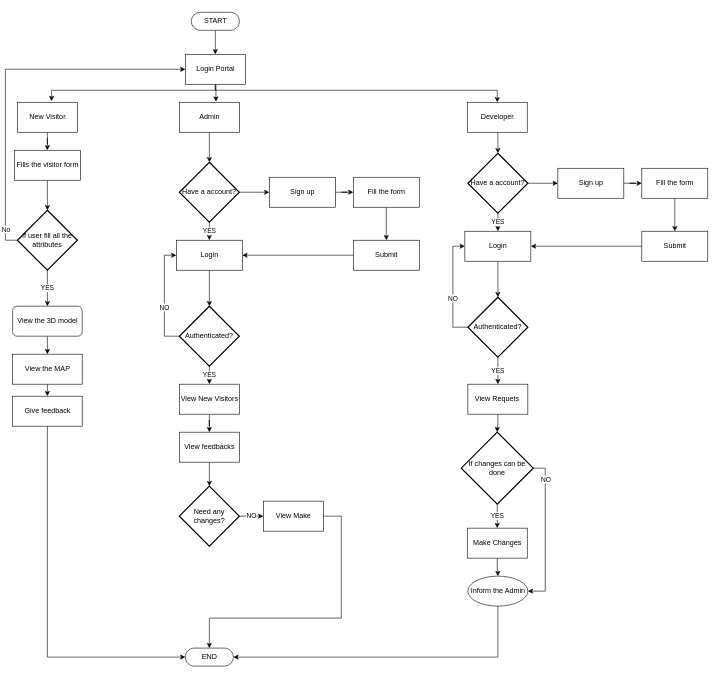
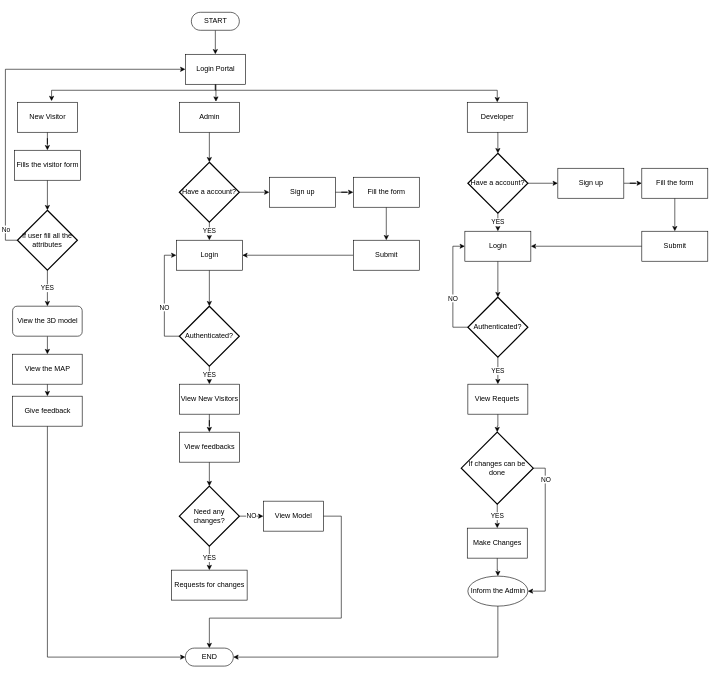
  <mxCell id="0" />
  <mxCell id="1" parent="0" />
  <mxCell id="2" style="edgeStyle=orthogonalEdgeStyle;rounded=0;orthogonalLoop=1;jettySize=auto;html=1;exitX=0.5;exitY=0.5;exitDx=0;exitDy=15;exitPerimeter=0;entryX=0.5;entryY=0;entryDx=0;entryDy=0;" edge="1" parent="1" source="3" target="7"><mxGeometry relative="1" as="geometry" /></mxCell>
  <mxCell id="3" value="START" style="html=1;dashed=0;whitespace=wrap;shape=mxgraph.dfd.start" vertex="1" parent="1"><mxGeometry x="318" y="20" width="80" height="30" as="geometry" /></mxCell>
  <mxCell id="4" style="edgeStyle=orthogonalEdgeStyle;rounded=0;orthogonalLoop=1;jettySize=auto;html=1;exitX=0.5;exitY=1;exitDx=0;exitDy=0;entryX=0.57;entryY=-0.04;entryDx=0;entryDy=0;entryPerimeter=0;" edge="1" parent="1" source="7" target="20"><mxGeometry relative="1" as="geometry"><Array as="points"><mxPoint x="358" y="150" /><mxPoint x="85" y="150" /></Array></mxGeometry></mxCell>
  <mxCell id="5" style="edgeStyle=orthogonalEdgeStyle;rounded=0;orthogonalLoop=1;jettySize=auto;html=1;exitX=0.5;exitY=1;exitDx=0;exitDy=0;entryX=0.61;entryY=-0.02;entryDx=0;entryDy=0;entryPerimeter=0;" edge="1" parent="1" source="7" target="24"><mxGeometry relative="1" as="geometry" /></mxCell>
  <mxCell id="6" style="edgeStyle=orthogonalEdgeStyle;rounded=0;orthogonalLoop=1;jettySize=auto;html=1;exitX=0.5;exitY=1;exitDx=0;exitDy=0;entryX=0.5;entryY=0;entryDx=0;entryDy=0;" edge="1" parent="1" source="7" target="22"><mxGeometry relative="1" as="geometry"><Array as="points"><mxPoint x="358" y="150" /><mxPoint x="828" y="150" /></Array></mxGeometry></mxCell>
  <mxCell id="7" value="Login Portal" style="html=1;dashed=0;whitespace=wrap;" vertex="1" parent="1"><mxGeometry x="308" y="90" width="100" height="50" as="geometry" /></mxCell>
  <mxCell id="8" style="edgeStyle=orthogonalEdgeStyle;rounded=0;orthogonalLoop=1;jettySize=auto;html=1;exitX=0.5;exitY=1;exitDx=0;exitDy=0;entryX=0.5;entryY=0;entryDx=0;entryDy=0;" edge="1" parent="1" source="9" target="11"><mxGeometry relative="1" as="geometry" /></mxCell>
  <mxCell id="9" value="View the 3D model" style="html=1;dashed=0;whitespace=wrap;rounded=1;" vertex="1" parent="1"><mxGeometry x="20" y="510" width="116" height="50" as="geometry" /></mxCell>
  <mxCell id="10" style="edgeStyle=orthogonalEdgeStyle;rounded=0;orthogonalLoop=1;jettySize=auto;html=1;exitX=0.5;exitY=1;exitDx=0;exitDy=0;entryX=0.5;entryY=0;entryDx=0;entryDy=0;" edge="1" parent="1" source="11" target="13"><mxGeometry relative="1" as="geometry" /></mxCell>
  <mxCell id="11" value="View the MAP" style="html=1;dashed=0;whitespace=wrap;" vertex="1" parent="1"><mxGeometry x="20" y="590" width="116" height="50" as="geometry" /></mxCell>
  <mxCell id="12" style="edgeStyle=orthogonalEdgeStyle;rounded=0;orthogonalLoop=1;jettySize=auto;html=1;exitX=0.5;exitY=1;exitDx=0;exitDy=0;" edge="1" parent="1" source="13" target="14"><mxGeometry relative="1" as="geometry"><mxPoint x="78" y="1040" as="targetPoint" /><Array as="points"><mxPoint x="78" y="1095" /></Array></mxGeometry></mxCell>
  <mxCell id="13" value="Give feedback" style="html=1;dashed=0;whitespace=wrap;" vertex="1" parent="1"><mxGeometry x="20" y="660" width="116" height="50" as="geometry" /></mxCell>
  <mxCell id="14" value="END" style="html=1;dashed=0;whitespace=wrap;shape=mxgraph.dfd.start" vertex="1" parent="1"><mxGeometry x="308" y="1080" width="80" height="30" as="geometry" /></mxCell>
  <mxCell id="15" value="YES" style="edgeStyle=orthogonalEdgeStyle;rounded=0;orthogonalLoop=1;jettySize=auto;html=1;exitX=0.5;exitY=1;exitDx=0;exitDy=0;exitPerimeter=0;entryX=0.5;entryY=0;entryDx=0;entryDy=0;" edge="1" parent="1" source="18" target="9"><mxGeometry relative="1" as="geometry" /></mxCell>
  <mxCell id="16" style="edgeStyle=orthogonalEdgeStyle;rounded=0;orthogonalLoop=1;jettySize=auto;html=1;exitX=0;exitY=0.5;exitDx=0;exitDy=0;exitPerimeter=0;entryX=0;entryY=0.5;entryDx=0;entryDy=0;" edge="1" parent="1" source="18" target="7"><mxGeometry relative="1" as="geometry" /></mxCell>
  <mxCell id="17" value="No" style="edgeLabel;html=1;align=center;verticalAlign=middle;resizable=0;points=[];" vertex="1" connectable="0" parent="16"><mxGeometry x="-0.871" relative="1" as="geometry"><mxPoint as="offset" /></mxGeometry></mxCell>
  <mxCell id="18" value="if user fill all the attributes" style="strokeWidth=2;html=1;shape=mxgraph.flowchart.decision;whiteSpace=wrap;" vertex="1" parent="1"><mxGeometry x="28" y="350" width="100" height="100" as="geometry" /></mxCell>
  <mxCell id="19" style="edgeStyle=orthogonalEdgeStyle;rounded=0;orthogonalLoop=1;jettySize=auto;html=1;entryX=0.5;entryY=0;entryDx=0;entryDy=0;" edge="1" parent="1" source="20" target="26"><mxGeometry relative="1" as="geometry" /></mxCell>
  <mxCell id="20" value="New Visitor" style="html=1;dashed=0;whitespace=wrap;" vertex="1" parent="1"><mxGeometry x="28" y="170" width="100" height="50" as="geometry" /></mxCell>
  <mxCell id="21" style="edgeStyle=orthogonalEdgeStyle;rounded=0;orthogonalLoop=1;jettySize=auto;html=1;exitX=0.5;exitY=1;exitDx=0;exitDy=0;entryX=0.5;entryY=0;entryDx=0;entryDy=0;entryPerimeter=0;" edge="1" parent="1" source="22" target="54"><mxGeometry relative="1" as="geometry" /></mxCell>
  <mxCell id="22" value="Developer" style="html=1;dashed=0;whitespace=wrap;" vertex="1" parent="1"><mxGeometry x="778" y="170" width="100" height="50" as="geometry" /></mxCell>
  <mxCell id="23" style="edgeStyle=orthogonalEdgeStyle;rounded=0;orthogonalLoop=1;jettySize=auto;html=1;entryX=0.5;entryY=0;entryDx=0;entryDy=0;entryPerimeter=0;" edge="1" parent="1" source="24" target="29"><mxGeometry relative="1" as="geometry" /></mxCell>
  <mxCell id="24" value="Admin" style="html=1;dashed=0;whitespace=wrap;" vertex="1" parent="1"><mxGeometry x="298" y="170" width="100" height="50" as="geometry" /></mxCell>
  <mxCell id="25" style="edgeStyle=orthogonalEdgeStyle;rounded=0;orthogonalLoop=1;jettySize=auto;html=1;" edge="1" parent="1" source="26" target="18"><mxGeometry relative="1" as="geometry" /></mxCell>
  <mxCell id="26" value="Fills the visitor form" style="html=1;dashed=0;whitespace=wrap;" vertex="1" parent="1"><mxGeometry x="23" y="250" width="110" height="50" as="geometry" /></mxCell>
  <mxCell id="27" value="YES" style="edgeStyle=orthogonalEdgeStyle;rounded=0;orthogonalLoop=1;jettySize=auto;html=1;entryX=0.5;entryY=0;entryDx=0;entryDy=0;" edge="1" parent="1" source="29" target="31"><mxGeometry relative="1" as="geometry" /></mxCell>
  <mxCell id="28" style="edgeStyle=orthogonalEdgeStyle;rounded=0;orthogonalLoop=1;jettySize=auto;html=1;exitX=1;exitY=0.5;exitDx=0;exitDy=0;exitPerimeter=0;entryX=0;entryY=0.5;entryDx=0;entryDy=0;" edge="1" parent="1" source="29" target="33"><mxGeometry relative="1" as="geometry" /></mxCell>
  <mxCell id="29" value="&lt;span style=&quot;&quot;&gt;Have a account?&lt;/span&gt;" style="strokeWidth=2;html=1;shape=mxgraph.flowchart.decision;whiteSpace=wrap;" vertex="1" parent="1"><mxGeometry x="298" y="270" width="100" height="100" as="geometry" /></mxCell>
  <mxCell id="30" style="edgeStyle=orthogonalEdgeStyle;rounded=0;orthogonalLoop=1;jettySize=auto;html=1;exitX=0.5;exitY=1;exitDx=0;exitDy=0;entryX=0.5;entryY=0;entryDx=0;entryDy=0;entryPerimeter=0;" edge="1" parent="1" source="31" target="41"><mxGeometry relative="1" as="geometry" /></mxCell>
  <mxCell id="31" value="Login" style="html=1;dashed=0;whitespace=wrap;" vertex="1" parent="1"><mxGeometry x="293" y="400" width="110" height="50" as="geometry" /></mxCell>
  <mxCell id="32" style="edgeStyle=orthogonalEdgeStyle;rounded=0;orthogonalLoop=1;jettySize=auto;html=1;entryX=0;entryY=0.5;entryDx=0;entryDy=0;" edge="1" parent="1" source="33" target="35"><mxGeometry relative="1" as="geometry" /></mxCell>
  <mxCell id="33" value="Sign up" style="html=1;dashed=0;whitespace=wrap;" vertex="1" parent="1"><mxGeometry x="448" y="295" width="110" height="50" as="geometry" /></mxCell>
  <mxCell id="34" style="edgeStyle=orthogonalEdgeStyle;rounded=0;orthogonalLoop=1;jettySize=auto;html=1;exitX=0.5;exitY=1;exitDx=0;exitDy=0;" edge="1" parent="1" source="35" target="37"><mxGeometry relative="1" as="geometry" /></mxCell>
  <mxCell id="35" value="Fill the form" style="html=1;dashed=0;whitespace=wrap;" vertex="1" parent="1"><mxGeometry x="588" y="295" width="110" height="50" as="geometry" /></mxCell>
  <mxCell id="36" style="edgeStyle=orthogonalEdgeStyle;rounded=0;orthogonalLoop=1;jettySize=auto;html=1;" edge="1" parent="1" source="37" target="31"><mxGeometry relative="1" as="geometry" /></mxCell>
  <mxCell id="37" value="Submit" style="html=1;dashed=0;whitespace=wrap;" vertex="1" parent="1"><mxGeometry x="588" y="400" width="110" height="50" as="geometry" /></mxCell>
  <mxCell id="38" value="YES" style="edgeStyle=orthogonalEdgeStyle;rounded=0;orthogonalLoop=1;jettySize=auto;html=1;exitX=0.5;exitY=1;exitDx=0;exitDy=0;exitPerimeter=0;entryX=0.5;entryY=0;entryDx=0;entryDy=0;" edge="1" parent="1" source="41" target="43"><mxGeometry relative="1" as="geometry" /></mxCell>
  <mxCell id="39" style="edgeStyle=orthogonalEdgeStyle;rounded=0;orthogonalLoop=1;jettySize=auto;html=1;exitX=0;exitY=0.5;exitDx=0;exitDy=0;exitPerimeter=0;entryX=0;entryY=0.5;entryDx=0;entryDy=0;" edge="1" parent="1" source="41" target="31"><mxGeometry relative="1" as="geometry" /></mxCell>
  <mxCell id="40" value="NO" style="edgeLabel;html=1;align=center;verticalAlign=middle;resizable=0;points=[];" vertex="1" connectable="0" parent="39"><mxGeometry x="-0.178" y="1" relative="1" as="geometry"><mxPoint as="offset" /></mxGeometry></mxCell>
  <mxCell id="41" value="&lt;span style=&quot;&quot;&gt;Authenticated?&lt;/span&gt;" style="strokeWidth=2;html=1;shape=mxgraph.flowchart.decision;whiteSpace=wrap;" vertex="1" parent="1"><mxGeometry x="298" y="510" width="100" height="100" as="geometry" /></mxCell>
  <mxCell id="42" style="edgeStyle=orthogonalEdgeStyle;rounded=0;orthogonalLoop=1;jettySize=auto;html=1;entryX=0.5;entryY=0;entryDx=0;entryDy=0;" edge="1" parent="1" source="43" target="45"><mxGeometry relative="1" as="geometry" /></mxCell>
  <mxCell id="43" value="View New Visitors" style="html=1;dashed=0;whitespace=wrap;" vertex="1" parent="1"><mxGeometry x="298" y="640" width="100" height="50" as="geometry" /></mxCell>
  <mxCell id="44" style="edgeStyle=orthogonalEdgeStyle;rounded=0;orthogonalLoop=1;jettySize=auto;html=1;entryX=0.5;entryY=0;entryDx=0;entryDy=0;entryPerimeter=0;" edge="1" parent="1" source="45" target="48"><mxGeometry relative="1" as="geometry" /></mxCell>
  <mxCell id="45" value="View feedbacks" style="html=1;dashed=0;whitespace=wrap;" vertex="1" parent="1"><mxGeometry x="298" y="720" width="100" height="50" as="geometry" /></mxCell>
+ <mxCell id="46" value="YES" style="edgeStyle=orthogonalEdgeStyle;rounded=0;orthogonalLoop=1;jettySize=auto;html=1;exitX=0.5;exitY=1;exitDx=0;exitDy=0;exitPerimeter=0;entryX=0.5;entryY=0;entryDx=0;entryDy=0;" edge="1" parent="1" source="48" target="49"><mxGeometry relative="1" as="geometry" /></mxCell>
  <mxCell id="47" value="NO" style="edgeStyle=orthogonalEdgeStyle;rounded=0;orthogonalLoop=1;jettySize=auto;html=1;exitX=1;exitY=0.5;exitDx=0;exitDy=0;exitPerimeter=0;entryX=0;entryY=0.5;entryDx=0;entryDy=0;" edge="1" parent="1" source="48" target="51"><mxGeometry relative="1" as="geometry" /></mxCell>
  <mxCell id="48" value="&lt;span style=&quot;&quot;&gt;Need any changes?&lt;/span&gt;" style="strokeWidth=2;html=1;shape=mxgraph.flowchart.decision;whiteSpace=wrap;" vertex="1" parent="1"><mxGeometry x="298" y="810" width="100" height="100" as="geometry" /></mxCell>
+ <mxCell id="49" value="Requests for changes" style="html=1;dashed=0;whitespace=wrap;" vertex="1" parent="1"><mxGeometry x="285" y="950" width="126" height="50" as="geometry" /></mxCell>
  <mxCell id="50" style="edgeStyle=orthogonalEdgeStyle;rounded=0;orthogonalLoop=1;jettySize=auto;html=1;exitX=1;exitY=0.5;exitDx=0;exitDy=0;" edge="1" parent="1" source="51"><mxGeometry relative="1" as="geometry"><mxPoint x="348" y="1080" as="targetPoint" /><Array as="points"><mxPoint x="568" y="860" /><mxPoint x="568" y="1030" /><mxPoint x="348" y="1030" /></Array></mxGeometry></mxCell>
- <mxCell id="51" value="View Make" style="html=1;dashed=0;whitespace=wrap;" vertex="1" parent="1"><mxGeometry x="438" y="835" width="100" height="50" as="geometry" /></mxCell>
+ <mxCell id="51" value="View Model" style="html=1;dashed=0;whitespace=wrap;" vertex="1" parent="1"><mxGeometry x="438" y="835" width="100" height="50" as="geometry" /></mxCell>
  <mxCell id="52" value="YES" style="edgeStyle=orthogonalEdgeStyle;rounded=0;orthogonalLoop=1;jettySize=auto;html=1;entryX=0.5;entryY=0;entryDx=0;entryDy=0;" edge="1" parent="1" source="54" target="56"><mxGeometry relative="1" as="geometry" /></mxCell>
  <mxCell id="53" style="edgeStyle=orthogonalEdgeStyle;rounded=0;orthogonalLoop=1;jettySize=auto;html=1;exitX=1;exitY=0.5;exitDx=0;exitDy=0;exitPerimeter=0;entryX=0;entryY=0.5;entryDx=0;entryDy=0;" edge="1" parent="1" source="54" target="58"><mxGeometry relative="1" as="geometry" /></mxCell>
  <mxCell id="54" value="&lt;span style=&quot;&quot;&gt;Have a account?&lt;/span&gt;" style="strokeWidth=2;html=1;shape=mxgraph.flowchart.decision;whiteSpace=wrap;" vertex="1" parent="1"><mxGeometry x="779" y="255" width="100" height="100" as="geometry" /></mxCell>
  <mxCell id="55" style="edgeStyle=orthogonalEdgeStyle;rounded=0;orthogonalLoop=1;jettySize=auto;html=1;exitX=0.5;exitY=1;exitDx=0;exitDy=0;entryX=0.5;entryY=0;entryDx=0;entryDy=0;entryPerimeter=0;" edge="1" parent="1" source="56" target="66"><mxGeometry relative="1" as="geometry" /></mxCell>
  <mxCell id="56" value="Login" style="html=1;dashed=0;whitespace=wrap;" vertex="1" parent="1"><mxGeometry x="774" y="385" width="110" height="50" as="geometry" /></mxCell>
  <mxCell id="57" style="edgeStyle=orthogonalEdgeStyle;rounded=0;orthogonalLoop=1;jettySize=auto;html=1;entryX=0;entryY=0.5;entryDx=0;entryDy=0;" edge="1" parent="1" source="58" target="60"><mxGeometry relative="1" as="geometry" /></mxCell>
  <mxCell id="58" value="Sign up" style="html=1;dashed=0;whitespace=wrap;" vertex="1" parent="1"><mxGeometry x="929" y="280" width="110" height="50" as="geometry" /></mxCell>
  <mxCell id="59" style="edgeStyle=orthogonalEdgeStyle;rounded=0;orthogonalLoop=1;jettySize=auto;html=1;exitX=0.5;exitY=1;exitDx=0;exitDy=0;" edge="1" parent="1" source="60" target="62"><mxGeometry relative="1" as="geometry" /></mxCell>
  <mxCell id="60" value="Fill the form" style="html=1;dashed=0;whitespace=wrap;" vertex="1" parent="1"><mxGeometry x="1069" y="280" width="110" height="50" as="geometry" /></mxCell>
  <mxCell id="61" style="edgeStyle=orthogonalEdgeStyle;rounded=0;orthogonalLoop=1;jettySize=auto;html=1;" edge="1" parent="1" source="62" target="56"><mxGeometry relative="1" as="geometry" /></mxCell>
  <mxCell id="62" value="Submit" style="html=1;dashed=0;whitespace=wrap;" vertex="1" parent="1"><mxGeometry x="1069" y="385" width="110" height="50" as="geometry" /></mxCell>
  <mxCell id="63" style="edgeStyle=orthogonalEdgeStyle;rounded=0;orthogonalLoop=1;jettySize=auto;html=1;exitX=0;exitY=0.5;exitDx=0;exitDy=0;exitPerimeter=0;entryX=0;entryY=0.5;entryDx=0;entryDy=0;" edge="1" parent="1" source="66" target="56"><mxGeometry relative="1" as="geometry" /></mxCell>
  <mxCell id="64" value="NO" style="edgeLabel;html=1;align=center;verticalAlign=middle;resizable=0;points=[];" vertex="1" connectable="0" parent="63"><mxGeometry x="-0.178" y="1" relative="1" as="geometry"><mxPoint as="offset" /></mxGeometry></mxCell>
  <mxCell id="65" value="YES" style="edgeStyle=orthogonalEdgeStyle;rounded=0;orthogonalLoop=1;jettySize=auto;html=1;exitX=0.5;exitY=1;exitDx=0;exitDy=0;exitPerimeter=0;" edge="1" parent="1" source="66" target="68"><mxGeometry relative="1" as="geometry" /></mxCell>
  <mxCell id="66" value="&lt;span style=&quot;&quot;&gt;Authenticated?&lt;/span&gt;" style="strokeWidth=2;html=1;shape=mxgraph.flowchart.decision;whiteSpace=wrap;" vertex="1" parent="1"><mxGeometry x="779" y="495" width="100" height="100" as="geometry" /></mxCell>
  <mxCell id="67" style="edgeStyle=orthogonalEdgeStyle;rounded=0;orthogonalLoop=1;jettySize=auto;html=1;entryX=0.5;entryY=0;entryDx=0;entryDy=0;entryPerimeter=0;" edge="1" parent="1" source="68" target="72"><mxGeometry relative="1" as="geometry" /></mxCell>
  <mxCell id="68" value="View Requets&amp;nbsp;" style="html=1;dashed=0;whitespace=wrap;" vertex="1" parent="1"><mxGeometry x="779" y="640" width="100" height="50" as="geometry" /></mxCell>
  <mxCell id="69" value="YES" style="edgeStyle=orthogonalEdgeStyle;rounded=0;orthogonalLoop=1;jettySize=auto;html=1;exitX=0.5;exitY=1;exitDx=0;exitDy=0;exitPerimeter=0;entryX=0.5;entryY=0;entryDx=0;entryDy=0;" edge="1" parent="1" source="72" target="74"><mxGeometry relative="1" as="geometry" /></mxCell>
  <mxCell id="70" style="edgeStyle=orthogonalEdgeStyle;rounded=0;orthogonalLoop=1;jettySize=auto;html=1;exitX=1;exitY=0.5;exitDx=0;exitDy=0;exitPerimeter=0;entryX=1;entryY=0.5;entryDx=0;entryDy=0;" edge="1" parent="1" source="72" target="76"><mxGeometry relative="1" as="geometry" /></mxCell>
  <mxCell id="71" value="NO" style="edgeLabel;html=1;align=center;verticalAlign=middle;resizable=0;points=[];" vertex="1" connectable="0" parent="70"><mxGeometry x="-0.701" relative="1" as="geometry"><mxPoint as="offset" /></mxGeometry></mxCell>
  <mxCell id="72" value="&lt;span style=&quot;&quot;&gt;If changes can be done&lt;/span&gt;" style="strokeWidth=2;html=1;shape=mxgraph.flowchart.decision;whiteSpace=wrap;" vertex="1" parent="1"><mxGeometry x="768" y="720" width="120" height="120" as="geometry" /></mxCell>
  <mxCell id="73" style="edgeStyle=orthogonalEdgeStyle;rounded=0;orthogonalLoop=1;jettySize=auto;html=1;entryX=0.5;entryY=0;entryDx=0;entryDy=0;" edge="1" parent="1" source="74" target="76"><mxGeometry relative="1" as="geometry" /></mxCell>
  <mxCell id="74" value="Make Changes" style="html=1;dashed=0;whitespace=wrap;" vertex="1" parent="1"><mxGeometry x="778" y="880" width="100" height="50" as="geometry" /></mxCell>
  <mxCell id="75" style="edgeStyle=orthogonalEdgeStyle;rounded=0;orthogonalLoop=1;jettySize=auto;html=1;exitX=0.5;exitY=1;exitDx=0;exitDy=0;entryX=1;entryY=0.5;entryDx=0;entryDy=0;entryPerimeter=0;" edge="1" parent="1" source="76" target="14"><mxGeometry relative="1" as="geometry" /></mxCell>
  <mxCell id="76" value="Inform the Admin" style="ellipse;html=1;dashed=0;whitespace=wrap;" vertex="1" parent="1"><mxGeometry x="779" y="960" width="100" height="50" as="geometry" /></mxCell>
